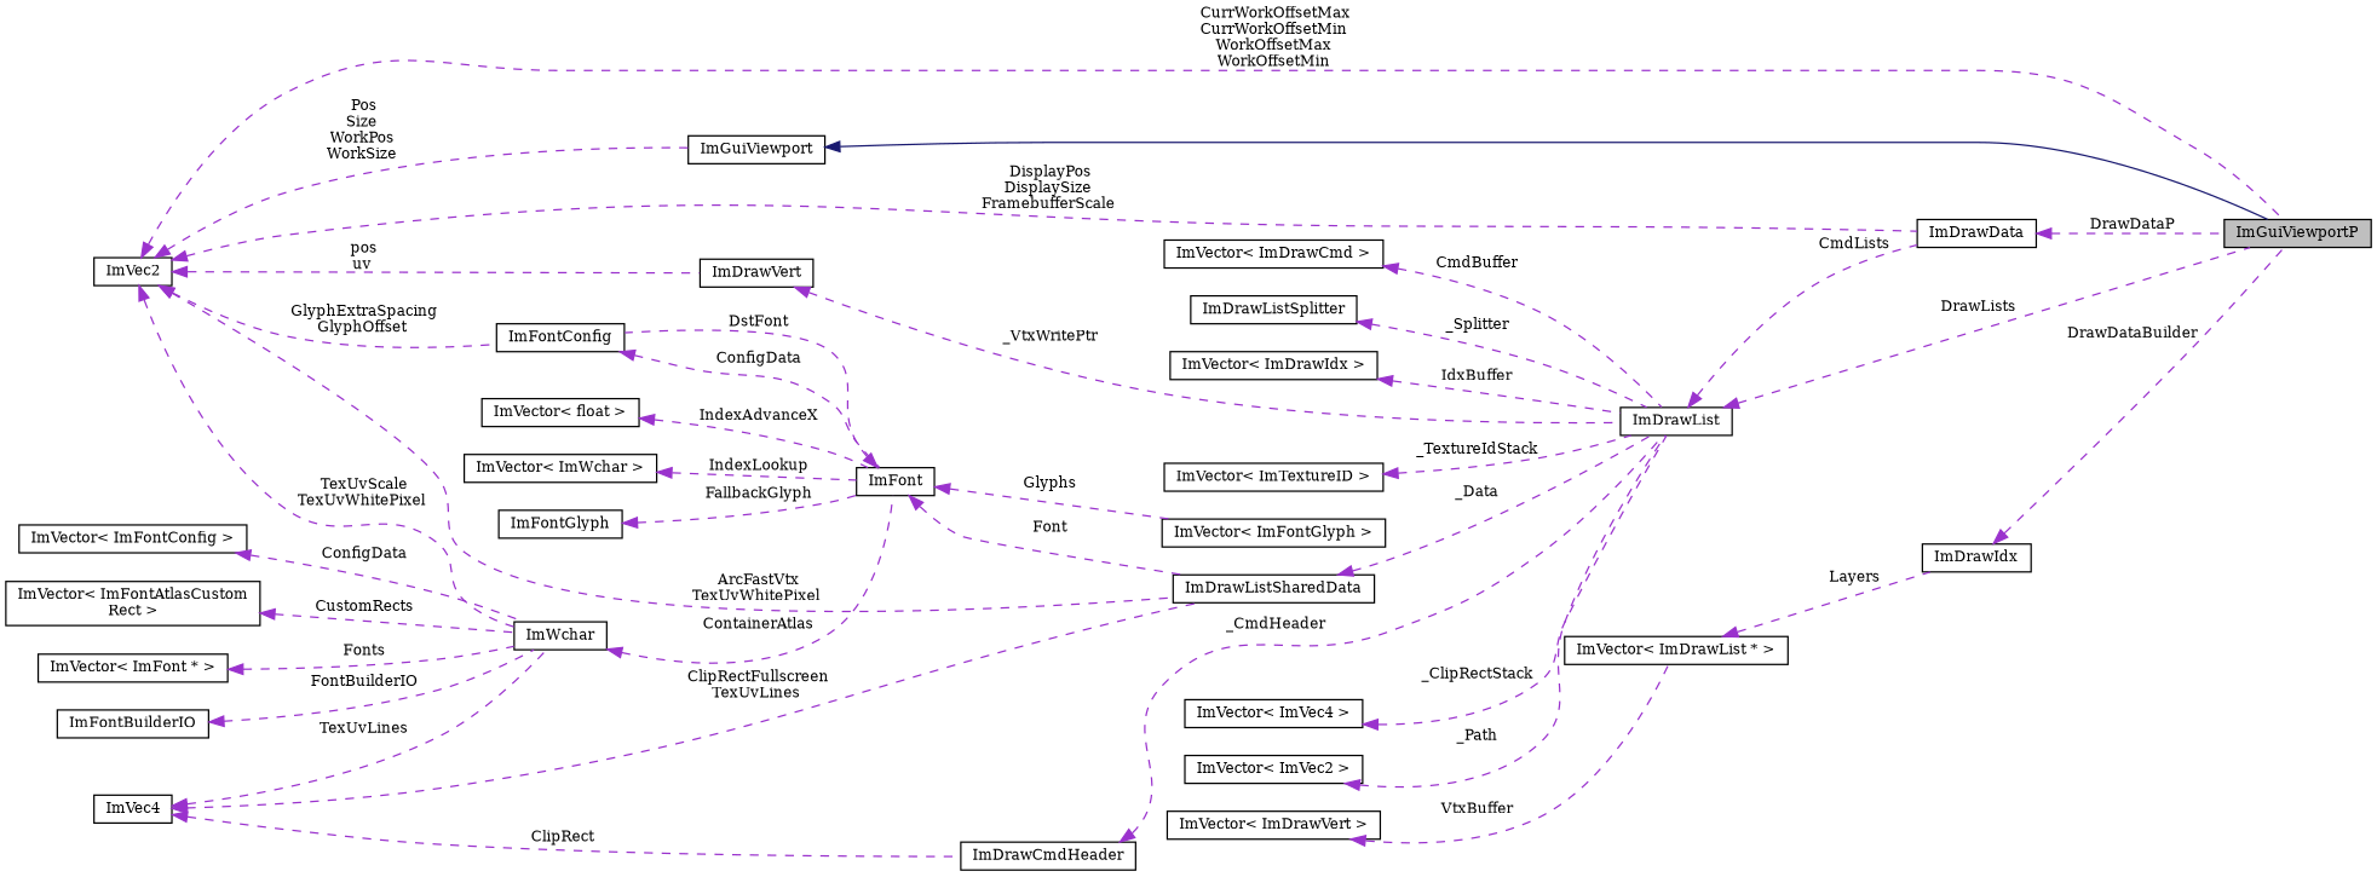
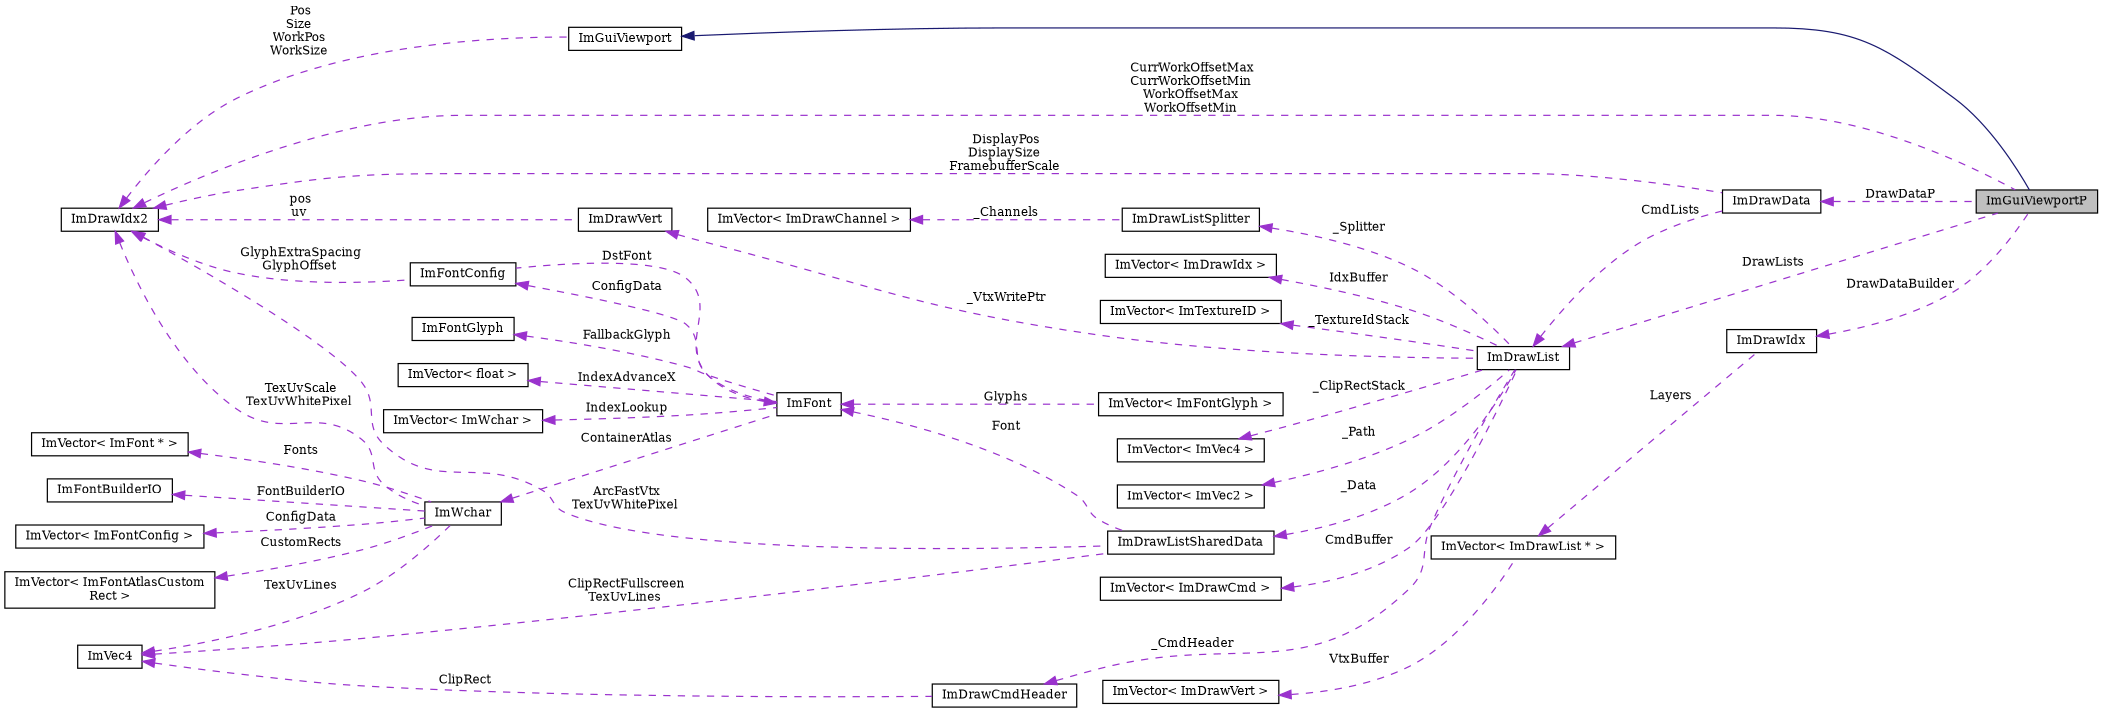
  digraph {
    fontname="DejaVu Serif"
    rankdir=LR
    node [color=black fillcolor=white fontname="DejaVu Serif" fontsize=10 shape=record style=filled]
    edge [color=darkorchid3 dir=back fontname="DejaVu Serif" fontsize=10 labelfontname=Helvetica labelfontsize=10 style=dashed]
    n1 [fillcolor=grey75 fontcolor=black height=0.2 label=ImGuiViewportP width=0.4]
    n2 [height=0.2 label=ImGuiViewport width=0.4]
-   n3 [height=0.2 label=ImVec2 width=0.4]
+   n3 [height=0.2 label=ImDrawIdx2 width=0.4]
    n4 [height=0.2 label=ImDrawData width=0.4]
    n5 [height=0.2 label=ImDrawListSharedData width=0.4]
    n6 [height=0.2 label=ImFontConfig width=0.4]
    n7 [height=0.2 label=ImWchar width=0.4]
    n8 [height=0.2 label=ImDrawVert width=0.4]
    n9 [height=0.2 label=ImDrawList width=0.4]
    n10 [height=0.2 label=ImFont width=0.4]
    n11 [height=0.2 label=ImDrawIdx width=0.4]
    n12 [height=0.2 label="ImVector\< ImDrawList * \>" width=0.4]
    n13 [height=0.2 label="ImVector\< ImVec4 \>" width=0.4]
    n14 [height=0.2 label="ImVector\< ImDrawVert \>" width=0.4]
    n15 [height=0.2 label="ImVector\< ImVec2 \>" width=0.4]
    n16 [height=0.2 label=ImVec4 width=0.4]
    n17 [height=0.2 label=ImDrawCmdHeader width=0.4]
    n18 [height=0.2 label="ImVector\< ImFontGlyph \>" width=0.4]
    n19 [height=0.2 label=ImFontGlyph width=0.4]
    n20 [height=0.2 label="ImVector\< ImFont * \>" width=0.4]
    n21 [height=0.2 label=ImFontBuilderIO width=0.4]
    n22 [height=0.2 label="ImVector\< ImFontConfig \>" width=0.4]
    n23 [height=0.2 label="ImVector\< ImFontAtlasCustom\lRect \>" width=0.4]
    n24 [height=0.2 label="ImVector\< float \>" width=0.4]
    n25 [height=0.2 label="ImVector\< ImWchar \>" width=0.4]
    n26 [height=0.2 label="ImVector\< ImDrawCmd \>" width=0.4]
    n27 [height=0.2 label=ImDrawListSplitter width=0.4]
+   n28 [height=0.2 label="ImVector\< ImDrawChannel \>" width=0.4]
    n29 [height=0.2 label="ImVector\< ImDrawIdx \>" width=0.4]
    n30 [height=0.2 label="ImVector\< ImTextureID \>" width=0.4]
    n2 -> n1 [color=midnightblue style=solid]
    n3 -> n1 [label=" CurrWorkOffsetMax\nCurrWorkOffsetMin\nWorkOffsetMax\nWorkOffsetMin"]
    n3 -> n2 [label=" Pos\nSize\nWorkPos\nWorkSize"]
    n3 -> n4 [label=" DisplayPos\nDisplaySize\nFramebufferScale"]
    n3 -> n5 [label=" ArcFastVtx\nTexUvWhitePixel"]
    n3 -> n6 [label=" GlyphExtraSpacing\nGlyphOffset"]
    n3 -> n7 [label=" TexUvScale\nTexUvWhitePixel"]
    n3 -> n8 [label=" pos\nuv"]
    n4 -> n1 [label=" DrawDataP"]
    n5 -> n9 [label=" _Data"]
    n6 -> n10 [label=" ConfigData"]
    n7 -> n10 [label=" ContainerAtlas"]
    n8 -> n9 [label=" _VtxWritePtr"]
    n9 -> n1 [label=" DrawLists"]
    n9 -> n4 [label=" CmdLists"]
    n10 -> n5 [label=" Font"]
    n10 -> n6 [label=" DstFont"]
    n10 -> n18 [label=" Glyphs"]
    n11 -> n1 [label=" DrawDataBuilder"]
    n12 -> n11 [label=" Layers"]
    n13 -> n9 [label=" _ClipRectStack"]
    n14 -> n12 [label=" VtxBuffer"]
    n15 -> n9 [label=" _Path"]
    n16 -> n5 [label=" ClipRectFullscreen\nTexUvLines"]
    n16 -> n7 [label=" TexUvLines"]
    n16 -> n17 [label=" ClipRect"]
    n17 -> n9 [label=" _CmdHeader"]
    n19 -> n10 [label=" FallbackGlyph"]
    n20 -> n7 [label=" Fonts"]
    n21 -> n7 [label=" FontBuilderIO"]
    n22 -> n7 [label=" ConfigData"]
    n23 -> n7 [label=" CustomRects"]
    n24 -> n10 [label=" IndexAdvanceX"]
    n25 -> n10 [label=" IndexLookup"]
    n26 -> n9 [label=" CmdBuffer"]
    n27 -> n9 [label=" _Splitter"]
+   n28 -> n27 [label=" _Channels"]
    n29 -> n9 [label=" IdxBuffer"]
    n30 -> n9 [label=" _TextureIdStack"]
  }
